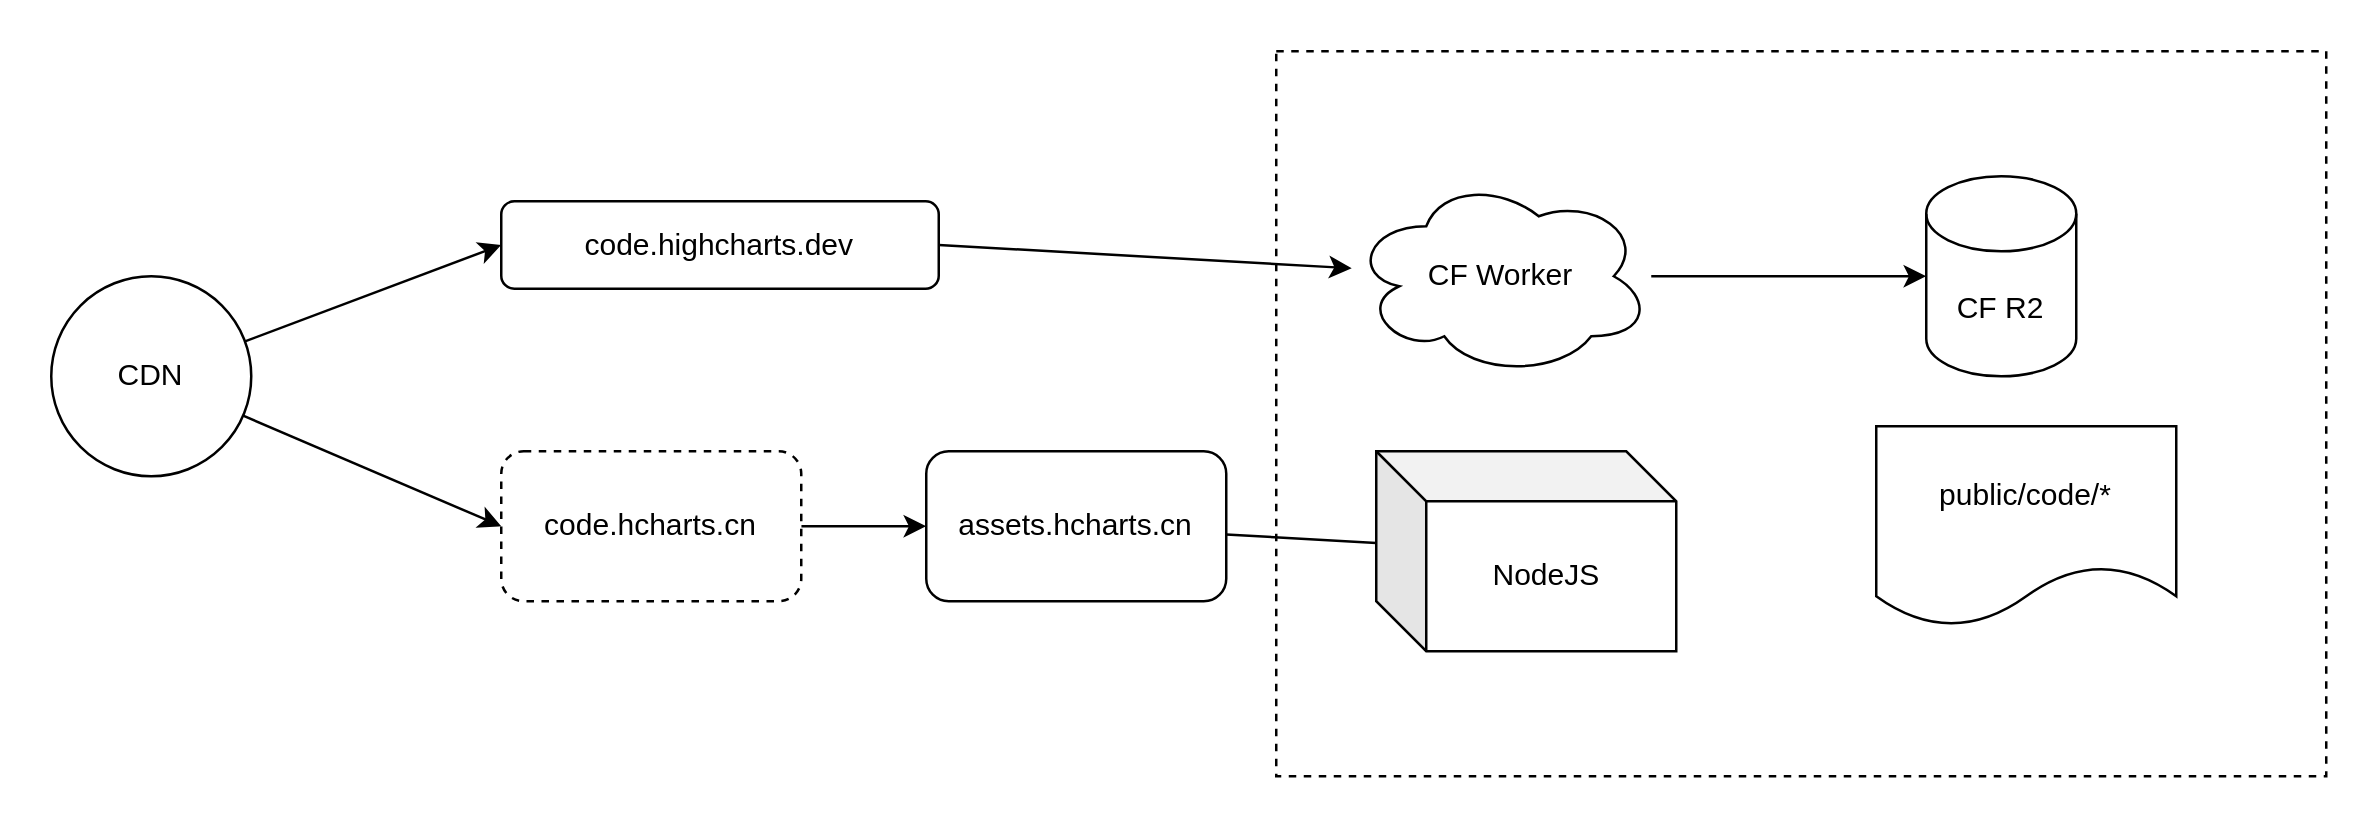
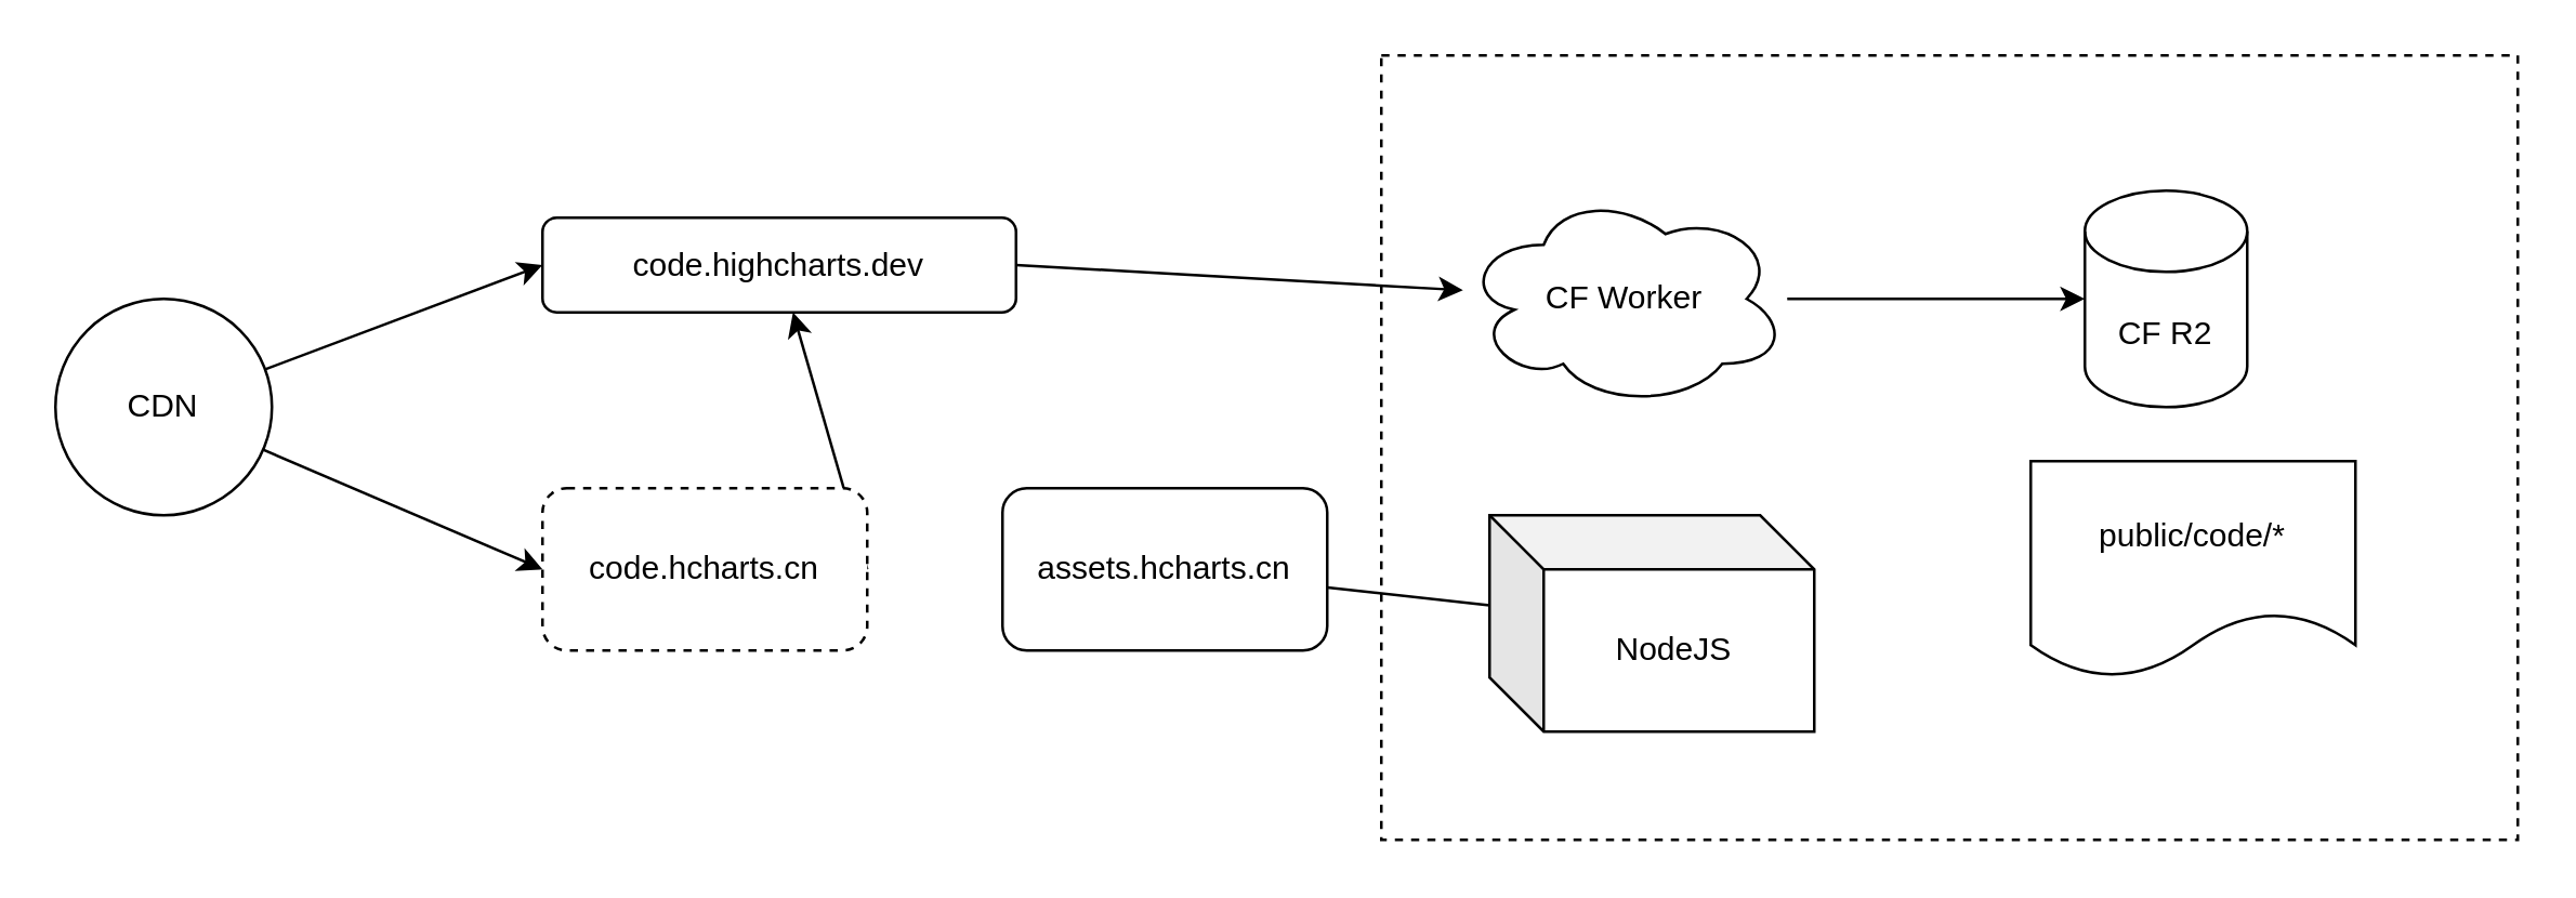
  <mxCell id="0" />
  <mxCell id="1" parent="0" />
  <mxCell id="2" value="" style="rounded=0;whiteSpace=wrap;html=1;fillColor=none;dashed=1;" vertex="1" parent="1"><mxGeometry x="510" y="20" width="420" height="290" as="geometry" /></mxCell>
  <mxCell id="3" style="edgeStyle=none;html=1;entryX=0;entryY=0.5;entryDx=0;entryDy=0;" edge="1" parent="1" source="7" target="5"><mxGeometry relative="1" as="geometry"><mxPoint x="120" y="150" as="sourcePoint" /><mxPoint x="223.918" y="196.636" as="targetPoint" /></mxGeometry></mxCell>
- <mxCell id="4" style="edgeStyle=none;html=1;exitX=1;exitY=0.5;exitDx=0;exitDy=0;entryX=0;entryY=0.5;entryDx=0;entryDy=0;" edge="1" parent="1" source="5" target="9"><mxGeometry relative="1" as="geometry"><mxPoint x="330" y="209.67" as="sourcePoint" /><mxPoint x="400" y="209.67" as="targetPoint" /></mxGeometry></mxCell>
+ <mxCell id="4" style="edgeStyle=none;html=1;exitX=1;exitY=0.5;exitDx=0;exitDy=0;" edge="1" parent="1" source="5" target="11"><mxGeometry relative="1" as="geometry"><mxPoint x="330" y="209.67" as="sourcePoint" /><mxPoint x="400" y="209.67" as="targetPoint" /></mxGeometry></mxCell>
  <mxCell id="5" value="&lt;span&gt;code.hcharts.cn&lt;/span&gt;" style="rounded=1;whiteSpace=wrap;html=1;dashed=1;" vertex="1" parent="1"><mxGeometry x="200" y="180" width="120" height="60" as="geometry" /></mxCell>
  <mxCell id="6" style="edgeStyle=none;html=1;entryX=0;entryY=0.5;entryDx=0;entryDy=0;" edge="1" parent="1" source="7" target="11"><mxGeometry relative="1" as="geometry"><mxPoint x="100" y="150" as="sourcePoint" /></mxGeometry></mxCell>
  <mxCell id="7" value="CDN" style="ellipse;whiteSpace=wrap;html=1;aspect=fixed;" vertex="1" parent="1"><mxGeometry x="20" y="110" width="80" height="80" as="geometry" /></mxCell>
  <mxCell id="8" value="" style="edgeStyle=none;html=1;endArrow=none;" edge="1" parent="1" source="9" target="12"><mxGeometry relative="1" as="geometry" /></mxCell>
  <mxCell id="9" value="assets.hcharts.cn" style="rounded=1;whiteSpace=wrap;html=1;" vertex="1" parent="1"><mxGeometry x="370" y="180" width="120" height="60" as="geometry" /></mxCell>
  <mxCell id="10" style="edgeStyle=none;html=1;exitX=1;exitY=0.5;exitDx=0;exitDy=0;" edge="1" parent="1" source="11" target="15"><mxGeometry relative="1" as="geometry" /></mxCell>
  <mxCell id="11" value="&lt;span&gt;code.highcharts.dev&lt;/span&gt;" style="rounded=1;whiteSpace=wrap;html=1;" vertex="1" parent="1"><mxGeometry x="200" y="80" width="175" height="35" as="geometry" /></mxCell>
- <mxCell id="12" value="NodeJS&amp;nbsp;" style="shape=cube;whiteSpace=wrap;html=1;boundedLbl=1;backgroundOutline=1;darkOpacity=0.05;darkOpacity2=0.1;" vertex="1" parent="1"><mxGeometry x="550" y="180" width="120" height="80" as="geometry" /></mxCell>
+ <mxCell id="12" value="NodeJS&amp;nbsp;" style="shape=cube;whiteSpace=wrap;html=1;boundedLbl=1;backgroundOutline=1;darkOpacity=0.05;darkOpacity2=0.1;" vertex="1" parent="1"><mxGeometry x="550" y="190" width="120" height="80" as="geometry" /></mxCell>
  <mxCell id="13" value="public/code/*" style="shape=document;whiteSpace=wrap;html=1;boundedLbl=1;" vertex="1" parent="1"><mxGeometry x="750" y="170" width="120" height="80" as="geometry" /></mxCell>
  <mxCell id="14" style="edgeStyle=none;html=1;entryX=0;entryY=0.5;entryDx=0;entryDy=0;entryPerimeter=0;" edge="1" parent="1" source="15" target="16"><mxGeometry relative="1" as="geometry" /></mxCell>
  <mxCell id="15" value="CF Worker" style="ellipse;shape=cloud;whiteSpace=wrap;html=1;" vertex="1" parent="1"><mxGeometry x="540" y="70" width="120" height="80" as="geometry" /></mxCell>
  <mxCell id="16" value="CF R2" style="shape=cylinder3;whiteSpace=wrap;html=1;boundedLbl=1;backgroundOutline=1;size=15;" vertex="1" parent="1"><mxGeometry x="770" y="70" width="60" height="80" as="geometry" /></mxCell>
